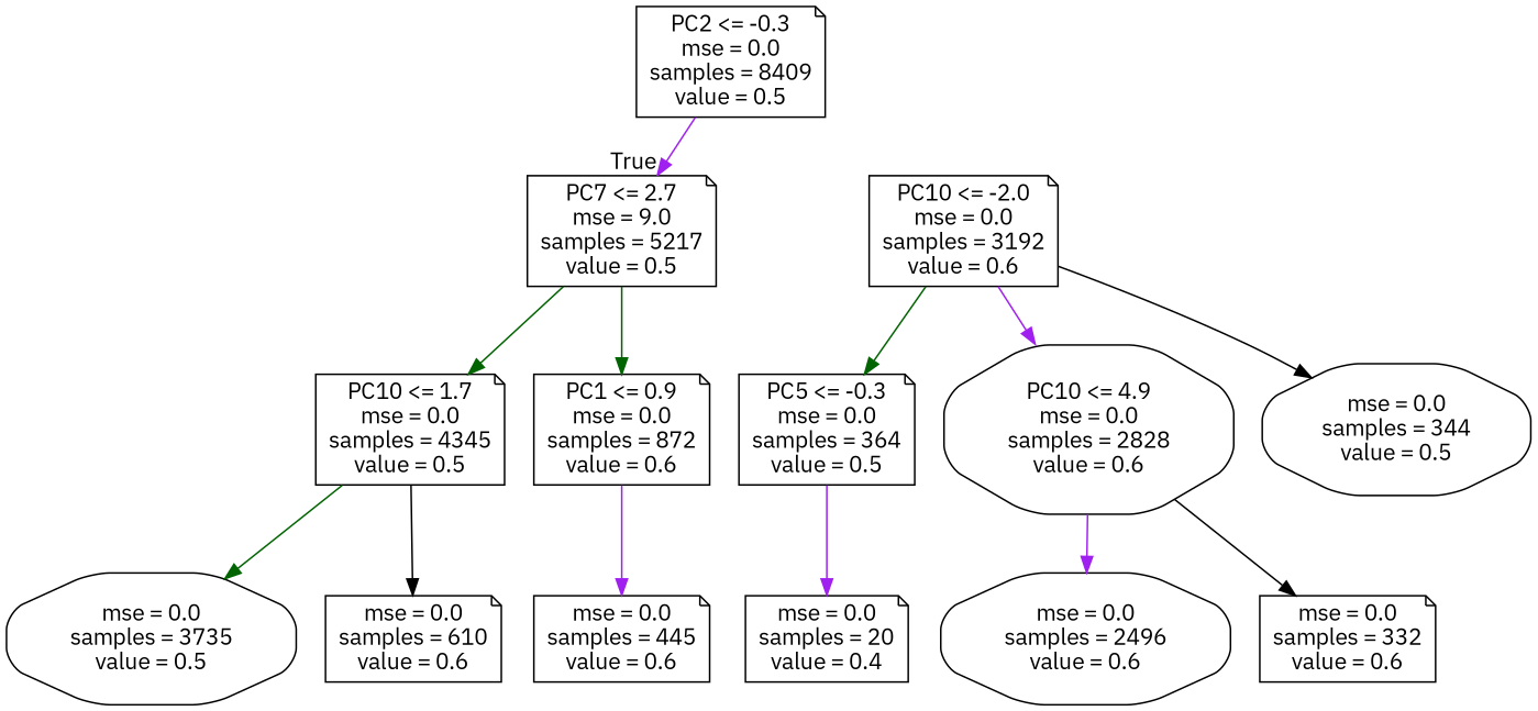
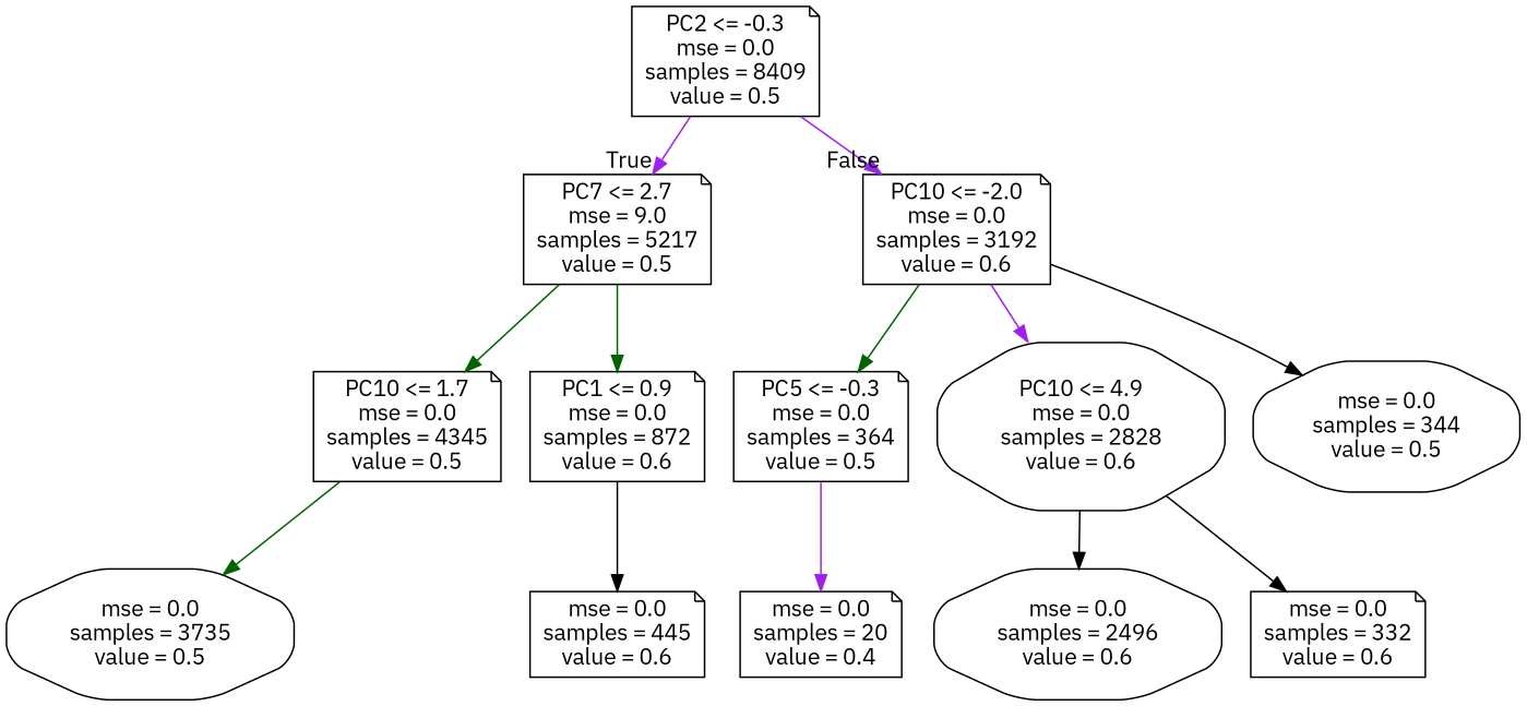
  digraph {
    fontname="IBM Plex Sans"
    node [color=black fontname="IBM Plex Sans" shape=note style=rounded]
    edge [color=purple fontname="IBM Plex Sans"]
    n1 [label="PC2 <= -0.3\nmse = 0.0\nsamples = 8409\nvalue = 0.5"]
    n2 [label="PC7 <= 2.7\nmse = 9.0\nsamples = 5217\nvalue = 0.5"]
    n3 [label="PC10 <= -2.0\nmse = 0.0\nsamples = 3192\nvalue = 0.6"]
    n4 [label="PC10 <= 1.7\nmse = 0.0\nsamples = 4345\nvalue = 0.5"]
    n5 [label="PC1 <= 0.9\nmse = 0.0\nsamples = 872\nvalue = 0.6"]
    n6 [label="PC5 <= -0.3\nmse = 0.0\nsamples = 364\nvalue = 0.5"]
    n7 [label="PC10 <= 4.9\nmse = 0.0\nsamples = 2828\nvalue = 0.6" shape=octagon]
    n8 [label="mse = 0.0\nsamples = 344\nvalue = 0.5" shape=octagon]
    n9 [label="mse = 0.0\nsamples = 3735\nvalue = 0.5" shape=octagon]
-   n10 [label="mse = 0.0\nsamples = 610\nvalue = 0.6"]
    n11 [label="mse = 0.0\nsamples = 445\nvalue = 0.6"]
    n12 [label="mse = 0.0\nsamples = 20\nvalue = 0.4"]
    n13 [label="mse = 0.0\nsamples = 2496\nvalue = 0.6" shape=octagon]
    n14 [label="mse = 0.0\nsamples = 332\nvalue = 0.6"]
    n1 -> n2 [headlabel=True labelangle=45 labeldistance=2.5]
+   n1 -> n3 [headlabel=False labelangle=-45 labeldistance=2.5]
    n2 -> n4 [color=darkgreen]
    n2 -> n5 [color=darkgreen]
    n3 -> n6 [color=darkgreen]
    n3 -> n7
    n3 -> n8 [color=black]
    n4 -> n9 [color=darkgreen]
-   n4 -> n10 [color=black]
-   n5 -> n11
+   n5 -> n11 [color=black]
    n6 -> n12
-   n7 -> n13
+   n7 -> n13 [color=black]
    n7 -> n14 [color=black]
  }
